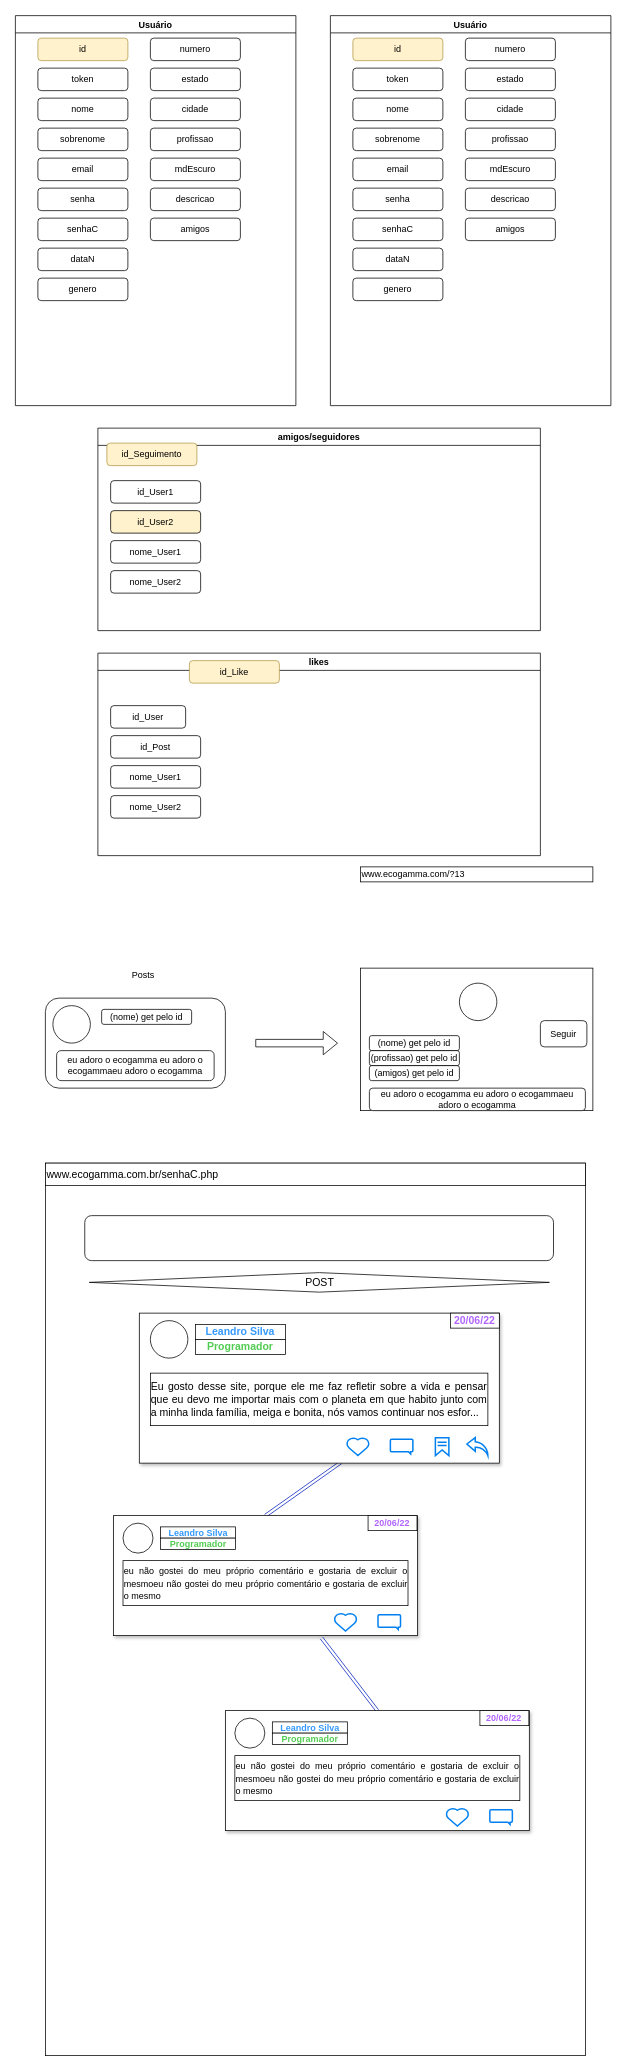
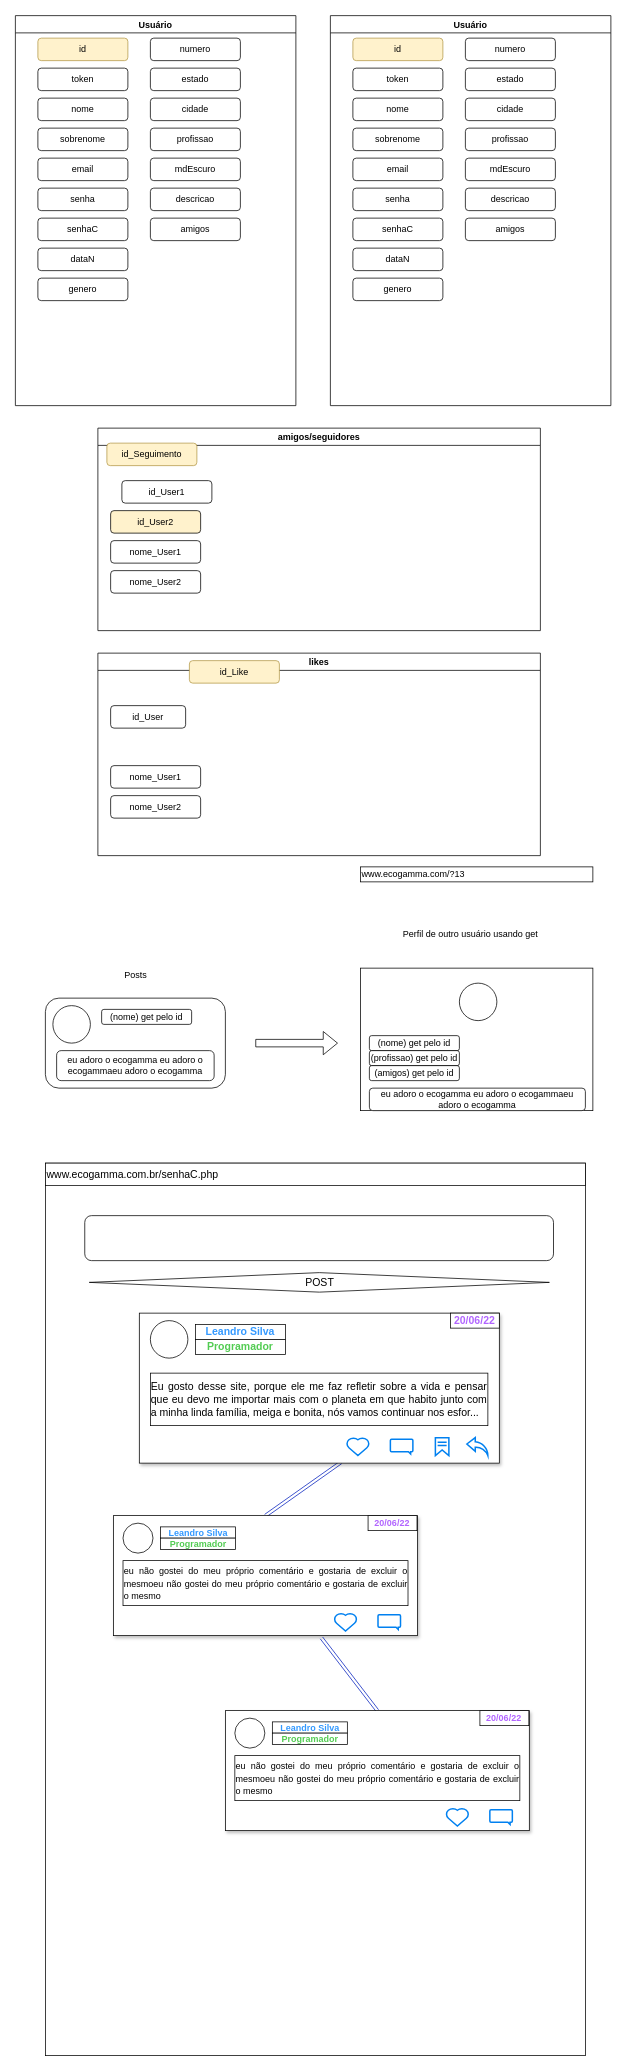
  <mxCell id="0" />
  <mxCell id="1" parent="0" />
  <mxCell id="2" value="" style="rounded=1;whiteSpace=wrap;html=1;strokeColor=#000000;" parent="1" vertex="1"><mxGeometry x="60" y="1330" width="240" height="120" as="geometry" /></mxCell>
  <mxCell id="3" value="Usuário" style="swimlane;" parent="1" vertex="1"><mxGeometry x="20" y="20" width="374" height="520" as="geometry" /></mxCell>
  <mxCell id="4" value="id" style="rounded=1;whiteSpace=wrap;html=1;fillColor=#fff2cc;strokeColor=#B39848;" parent="3" vertex="1"><mxGeometry x="30" y="30" width="120" height="30" as="geometry" /></mxCell>
  <mxCell id="5" value="token" style="rounded=1;whiteSpace=wrap;html=1;" parent="3" vertex="1"><mxGeometry x="30" y="70" width="120" height="30" as="geometry" /></mxCell>
  <mxCell id="6" value="nome" style="rounded=1;whiteSpace=wrap;html=1;" parent="3" vertex="1"><mxGeometry x="30" y="110" width="120" height="30" as="geometry" /></mxCell>
  <mxCell id="7" value="sobrenome" style="rounded=1;whiteSpace=wrap;html=1;" parent="3" vertex="1"><mxGeometry x="30" y="150" width="120" height="30" as="geometry" /></mxCell>
  <mxCell id="8" value="email" style="rounded=1;whiteSpace=wrap;html=1;" parent="3" vertex="1"><mxGeometry x="30" y="190" width="120" height="30" as="geometry" /></mxCell>
  <mxCell id="9" value="senha" style="rounded=1;whiteSpace=wrap;html=1;" parent="3" vertex="1"><mxGeometry x="30" y="230" width="120" height="30" as="geometry" /></mxCell>
  <mxCell id="10" value="senhaC" style="rounded=1;whiteSpace=wrap;html=1;" parent="3" vertex="1"><mxGeometry x="30" y="270" width="120" height="30" as="geometry" /></mxCell>
  <mxCell id="11" value="dataN" style="rounded=1;whiteSpace=wrap;html=1;" parent="3" vertex="1"><mxGeometry x="30" y="310" width="120" height="30" as="geometry" /></mxCell>
  <mxCell id="12" value="genero" style="rounded=1;whiteSpace=wrap;html=1;" parent="3" vertex="1"><mxGeometry x="30" y="350" width="120" height="30" as="geometry" /></mxCell>
  <mxCell id="13" value="numero" style="rounded=1;whiteSpace=wrap;html=1;" parent="3" vertex="1"><mxGeometry x="180" y="30" width="120" height="30" as="geometry" /></mxCell>
  <mxCell id="14" value="estado" style="rounded=1;whiteSpace=wrap;html=1;" parent="3" vertex="1"><mxGeometry x="180" y="70" width="120" height="30" as="geometry" /></mxCell>
  <mxCell id="15" value="cidade" style="rounded=1;whiteSpace=wrap;html=1;" parent="3" vertex="1"><mxGeometry x="180" y="110" width="120" height="30" as="geometry" /></mxCell>
  <mxCell id="16" value="profissao" style="rounded=1;whiteSpace=wrap;html=1;" parent="3" vertex="1"><mxGeometry x="180" y="150" width="120" height="30" as="geometry" /></mxCell>
  <mxCell id="17" value="mdEscuro" style="rounded=1;whiteSpace=wrap;html=1;" parent="3" vertex="1"><mxGeometry x="180" y="190" width="120" height="30" as="geometry" /></mxCell>
  <mxCell id="18" value="descricao" style="rounded=1;whiteSpace=wrap;html=1;" parent="3" vertex="1"><mxGeometry x="180" y="230" width="120" height="30" as="geometry" /></mxCell>
  <mxCell id="19" value="amigos" style="rounded=1;whiteSpace=wrap;html=1;" parent="3" vertex="1"><mxGeometry x="180" y="270" width="120" height="30" as="geometry" /></mxCell>
  <mxCell id="20" value="Usuário" style="swimlane;" parent="1" vertex="1"><mxGeometry x="440" y="20" width="374" height="520" as="geometry" /></mxCell>
  <mxCell id="21" value="id" style="rounded=1;whiteSpace=wrap;html=1;fillColor=#fff2cc;strokeColor=#B39848;" parent="20" vertex="1"><mxGeometry x="30" y="30" width="120" height="30" as="geometry" /></mxCell>
  <mxCell id="22" value="token" style="rounded=1;whiteSpace=wrap;html=1;" parent="20" vertex="1"><mxGeometry x="30" y="70" width="120" height="30" as="geometry" /></mxCell>
  <mxCell id="23" value="nome" style="rounded=1;whiteSpace=wrap;html=1;" parent="20" vertex="1"><mxGeometry x="30" y="110" width="120" height="30" as="geometry" /></mxCell>
  <mxCell id="24" value="sobrenome" style="rounded=1;whiteSpace=wrap;html=1;" parent="20" vertex="1"><mxGeometry x="30" y="150" width="120" height="30" as="geometry" /></mxCell>
  <mxCell id="25" value="email" style="rounded=1;whiteSpace=wrap;html=1;" parent="20" vertex="1"><mxGeometry x="30" y="190" width="120" height="30" as="geometry" /></mxCell>
  <mxCell id="26" value="senha" style="rounded=1;whiteSpace=wrap;html=1;" parent="20" vertex="1"><mxGeometry x="30" y="230" width="120" height="30" as="geometry" /></mxCell>
  <mxCell id="27" value="senhaC" style="rounded=1;whiteSpace=wrap;html=1;" parent="20" vertex="1"><mxGeometry x="30" y="270" width="120" height="30" as="geometry" /></mxCell>
  <mxCell id="28" value="dataN" style="rounded=1;whiteSpace=wrap;html=1;" parent="20" vertex="1"><mxGeometry x="30" y="310" width="120" height="30" as="geometry" /></mxCell>
  <mxCell id="29" value="genero" style="rounded=1;whiteSpace=wrap;html=1;" parent="20" vertex="1"><mxGeometry x="30" y="350" width="120" height="30" as="geometry" /></mxCell>
  <mxCell id="30" value="numero" style="rounded=1;whiteSpace=wrap;html=1;" parent="20" vertex="1"><mxGeometry x="180" y="30" width="120" height="30" as="geometry" /></mxCell>
  <mxCell id="31" value="estado" style="rounded=1;whiteSpace=wrap;html=1;" parent="20" vertex="1"><mxGeometry x="180" y="70" width="120" height="30" as="geometry" /></mxCell>
  <mxCell id="32" value="cidade" style="rounded=1;whiteSpace=wrap;html=1;" parent="20" vertex="1"><mxGeometry x="180" y="110" width="120" height="30" as="geometry" /></mxCell>
  <mxCell id="33" value="profissao" style="rounded=1;whiteSpace=wrap;html=1;" parent="20" vertex="1"><mxGeometry x="180" y="150" width="120" height="30" as="geometry" /></mxCell>
  <mxCell id="34" value="mdEscuro" style="rounded=1;whiteSpace=wrap;html=1;" parent="20" vertex="1"><mxGeometry x="180" y="190" width="120" height="30" as="geometry" /></mxCell>
  <mxCell id="35" value="descricao" style="rounded=1;whiteSpace=wrap;html=1;" parent="20" vertex="1"><mxGeometry x="180" y="230" width="120" height="30" as="geometry" /></mxCell>
  <mxCell id="36" value="amigos" style="rounded=1;whiteSpace=wrap;html=1;" parent="20" vertex="1"><mxGeometry x="180" y="270" width="120" height="30" as="geometry" /></mxCell>
  <mxCell id="37" value="amigos/seguidores" style="swimlane;strokeColor=#000000;" parent="1" vertex="1"><mxGeometry x="130" y="570" width="590" height="270" as="geometry" /></mxCell>
  <mxCell id="38" value="id_Seguimento" style="rounded=1;whiteSpace=wrap;html=1;fillColor=#fff2cc;strokeColor=#B39848;" parent="37" vertex="1"><mxGeometry x="12" y="20" width="120" height="30" as="geometry" /></mxCell>
- <mxCell id="39" value="id_User1" style="rounded=1;whiteSpace=wrap;html=1;" parent="37" vertex="1"><mxGeometry x="17" y="70" width="120" height="30" as="geometry" /></mxCell>
+ <mxCell id="39" value="id_User1" style="rounded=1;whiteSpace=wrap;html=1;" parent="37" vertex="1"><mxGeometry x="32" y="70" width="120" height="30" as="geometry" /></mxCell>
  <mxCell id="40" value="id_User2" style="rounded=1;whiteSpace=wrap;html=1;fillColor=#fff2cc;" parent="37" vertex="1"><mxGeometry x="17" y="110" width="120" height="30" as="geometry" /></mxCell>
  <mxCell id="41" value="nome_User1" style="rounded=1;whiteSpace=wrap;html=1;" parent="37" vertex="1"><mxGeometry x="17" y="150" width="120" height="30" as="geometry" /></mxCell>
  <mxCell id="42" value="nome_User2" style="rounded=1;whiteSpace=wrap;html=1;" parent="37" vertex="1"><mxGeometry x="17" y="190" width="120" height="30" as="geometry" /></mxCell>
  <mxCell id="43" value="(nome) get pelo id" style="rounded=1;whiteSpace=wrap;html=1;" parent="1" vertex="1"><mxGeometry x="135" y="1345" width="120" height="20" as="geometry" /></mxCell>
  <mxCell id="44" value="" style="ellipse;whiteSpace=wrap;html=1;strokeColor=#000000;" parent="1" vertex="1"><mxGeometry x="70" y="1340" width="50" height="50" as="geometry" /></mxCell>
  <mxCell id="45" value="eu adoro o ecogamma eu adoro o ecogammaeu adoro o ecogamma" style="rounded=1;whiteSpace=wrap;html=1;strokeColor=#000000;" parent="1" vertex="1"><mxGeometry x="75" y="1400" width="210" height="40" as="geometry" /></mxCell>
- <mxCell id="46" value="Posts" style="text;html=1;align=center;verticalAlign=middle;resizable=0;points=[];autosize=1;strokeColor=none;fillColor=none;" parent="1" vertex="1"><mxGeometry x="165" y="1290" width="50" height="20" as="geometry" /></mxCell>
+ <mxCell id="46" value="Posts" style="text;html=1;align=center;verticalAlign=middle;resizable=0;points=[];autosize=1;strokeColor=none;fillColor=none;" parent="1" vertex="1"><mxGeometry x="155" y="1290" width="50" height="20" as="geometry" /></mxCell>
  <mxCell id="47" value="" style="shape=flexArrow;endArrow=classic;html=1;rounded=0;" parent="1" edge="1"><mxGeometry width="50" height="50" relative="1" as="geometry"><mxPoint x="340" y="1390" as="sourcePoint" /><mxPoint x="450" y="1390" as="targetPoint" /></mxGeometry></mxCell>
  <mxCell id="48" value="" style="rounded=0;whiteSpace=wrap;html=1;strokeColor=#000000;" parent="1" vertex="1"><mxGeometry x="480" y="1290" width="310" height="190" as="geometry" /></mxCell>
  <mxCell id="49" value="" style="ellipse;whiteSpace=wrap;html=1;strokeColor=#000000;" parent="1" vertex="1"><mxGeometry x="612" y="1310" width="50" height="50" as="geometry" /></mxCell>
  <mxCell id="50" value="(nome) get pelo id" style="rounded=1;whiteSpace=wrap;html=1;" parent="1" vertex="1"><mxGeometry x="492" y="1380" width="120" height="20" as="geometry" /></mxCell>
  <mxCell id="51" value="(profissao) get pelo id" style="rounded=1;whiteSpace=wrap;html=1;" parent="1" vertex="1"><mxGeometry x="492" y="1400" width="120" height="20" as="geometry" /></mxCell>
  <mxCell id="52" value="(amigos) get pelo id" style="rounded=1;whiteSpace=wrap;html=1;" parent="1" vertex="1"><mxGeometry x="492" y="1420" width="120" height="20" as="geometry" /></mxCell>
  <mxCell id="53" value="www.ecogamma.com/?13" style="rounded=0;whiteSpace=wrap;html=1;align=left;" parent="1" vertex="1"><mxGeometry x="480" y="1155" width="310" height="20" as="geometry" /></mxCell>
- <mxCell id="54" value="Seguir" style="rounded=1;whiteSpace=wrap;html=1;" parent="1" vertex="1"><mxGeometry x="720" y="1360" width="62" height="35" as="geometry" /></mxCell>
  <mxCell id="55" value="&lt;span style=&quot;&quot;&gt;eu adoro o ecogamma eu adoro o ecogammaeu adoro o ecogamma&lt;/span&gt;" style="rounded=1;whiteSpace=wrap;html=1;strokeColor=#000000;" parent="1" vertex="1"><mxGeometry x="492" y="1450" width="288" height="30" as="geometry" /></mxCell>
+ <mxCell id="56" value="Perfil de outro usuário usando get" style="text;html=1;strokeColor=none;fillColor=none;align=center;verticalAlign=middle;whiteSpace=wrap;rounded=0;" parent="1" vertex="1"><mxGeometry x="527" y="1230" width="200" height="30" as="geometry" /></mxCell>
  <mxCell id="57" value="likes" style="swimlane;strokeColor=#000000;" parent="1" vertex="1"><mxGeometry x="130" y="870" width="590" height="270" as="geometry" /></mxCell>
  <mxCell id="58" value="id_Like" style="rounded=1;whiteSpace=wrap;html=1;fillColor=#fff2cc;strokeColor=#B39848;" parent="57" vertex="1"><mxGeometry x="122" y="10" width="120" height="30" as="geometry" /></mxCell>
  <mxCell id="59" value="id_User" style="rounded=1;whiteSpace=wrap;html=1;" parent="57" vertex="1"><mxGeometry x="17" y="70" width="100" height="30" as="geometry" /></mxCell>
- <mxCell id="60" value="id_Post" style="rounded=1;whiteSpace=wrap;html=1;" parent="57" vertex="1"><mxGeometry x="17" y="110" width="120" height="30" as="geometry" /></mxCell>
  <mxCell id="61" value="nome_User1" style="rounded=1;whiteSpace=wrap;html=1;" parent="57" vertex="1"><mxGeometry x="17" y="150" width="120" height="30" as="geometry" /></mxCell>
  <mxCell id="62" value="nome_User2" style="rounded=1;whiteSpace=wrap;html=1;" parent="57" vertex="1"><mxGeometry x="17" y="190" width="120" height="30" as="geometry" /></mxCell>
  <mxCell id="63" value="" style="rounded=0;whiteSpace=wrap;html=1;" vertex="1" parent="1"><mxGeometry x="60" y="1550" width="720" height="1190" as="geometry" /></mxCell>
  <mxCell id="64" value="&lt;font style=&quot;font-size: 14px;&quot;&gt;www.ecogamma.com.br/senhaC.php&lt;/font&gt;" style="rounded=0;whiteSpace=wrap;html=1;align=left;" vertex="1" parent="1"><mxGeometry x="60" y="1550" width="720" height="30" as="geometry" /></mxCell>
  <mxCell id="65" value="" style="rounded=1;whiteSpace=wrap;html=1;fontSize=14;" vertex="1" parent="1"><mxGeometry x="112.5" y="1620" width="625" height="60" as="geometry" /></mxCell>
  <mxCell id="66" value="POST" style="rhombus;whiteSpace=wrap;html=1;fontSize=14;" vertex="1" parent="1"><mxGeometry x="118.5" y="1696" width="613.5" height="26" as="geometry" /></mxCell>
  <mxCell id="67" value="" style="rounded=0;orthogonalLoop=1;jettySize=auto;exitX=0.56;exitY=0.995;exitDx=0;exitDy=0;entryX=0.5;entryY=0;entryDx=0;entryDy=0;fontSize=12;html=1;shape=link;exitPerimeter=0;fillColor=#0050ef;strokeColor=#001DBC;" edge="1" parent="1" source="68" target="78"><mxGeometry relative="1" as="geometry"><mxPoint x="358.76" y="2000" as="sourcePoint" /></mxGeometry></mxCell>
  <mxCell id="68" value="" style="rounded=0;whiteSpace=wrap;html=1;fontSize=14;shadow=1;" vertex="1" parent="1"><mxGeometry x="185.25" y="1750" width="480" height="200" as="geometry" /></mxCell>
  <mxCell id="69" value="Leandro Silva" style="rounded=0;whiteSpace=wrap;html=1;fontSize=14;fontColor=#3399FF;fontStyle=1" vertex="1" parent="1"><mxGeometry x="260" y="1765" width="120" height="20" as="geometry" /></mxCell>
  <mxCell id="70" value="" style="ellipse;whiteSpace=wrap;html=1;rounded=0;shadow=0;fontSize=14;" vertex="1" parent="1"><mxGeometry x="200" y="1760" width="50" height="50" as="geometry" /></mxCell>
  <mxCell id="71" value="Programador" style="rounded=0;whiteSpace=wrap;html=1;fontSize=14;strokeColor=#000000;fontColor=#52CC52;fontStyle=1" vertex="1" parent="1"><mxGeometry x="260" y="1785" width="120" height="20" as="geometry" /></mxCell>
  <mxCell id="72" value="&lt;span style=&quot;&quot;&gt;20/06/22&lt;/span&gt;" style="rounded=0;whiteSpace=wrap;html=1;shadow=0;fontSize=14;fontColor=#B266FF;fontStyle=1" vertex="1" parent="1"><mxGeometry x="600" y="1750" width="65.25" height="20" as="geometry" /></mxCell>
  <mxCell id="73" value="&lt;div style=&quot;text-align: justify;&quot;&gt;&lt;span style=&quot;background-color: initial;&quot;&gt;Eu gosto desse site, porque ele me faz refletir sobre a vida e pensar que eu devo me importar mais com o planeta em que habito junto com a minha linda família, meiga e bonita, nós vamos continuar nos esfor...&lt;/span&gt;&lt;/div&gt;" style="rounded=0;whiteSpace=wrap;html=1;shadow=0;fontSize=14;" vertex="1" parent="1"><mxGeometry x="200" y="1830" width="450" height="70" as="geometry" /></mxCell>
  <mxCell id="74" value="" style="html=1;verticalLabelPosition=bottom;align=center;labelBackgroundColor=#ffffff;verticalAlign=top;strokeWidth=2;strokeColor=#0080F0;shadow=0;dashed=0;shape=mxgraph.ios7.icons.bookmark;rounded=0;fontSize=14;" vertex="1" parent="1"><mxGeometry x="580" y="1916" width="18" height="24" as="geometry" /></mxCell>
  <mxCell id="75" value="" style="html=1;verticalLabelPosition=bottom;align=center;labelBackgroundColor=#ffffff;verticalAlign=top;strokeWidth=2;strokeColor=#0080F0;shadow=0;dashed=0;shape=mxgraph.ios7.icons.back;rounded=0;fontSize=14;" vertex="1" parent="1"><mxGeometry x="622" y="1916" width="28" height="24" as="geometry" /></mxCell>
  <mxCell id="76" value="" style="html=1;verticalLabelPosition=bottom;align=center;labelBackgroundColor=#ffffff;verticalAlign=top;strokeWidth=2;strokeColor=#0080F0;shadow=0;dashed=0;shape=mxgraph.ios7.icons.heart;rounded=0;fontSize=14;" vertex="1" parent="1"><mxGeometry x="461.4" y="1916" width="30.6" height="24" as="geometry" /></mxCell>
  <mxCell id="77" value="" style="html=1;verticalLabelPosition=bottom;align=center;labelBackgroundColor=#ffffff;verticalAlign=top;strokeWidth=2;strokeColor=#0080F0;shadow=0;dashed=0;shape=mxgraph.ios7.icons.message;rounded=0;fontSize=14;" vertex="1" parent="1"><mxGeometry x="520" y="1918.25" width="30" height="19.5" as="geometry" /></mxCell>
  <mxCell id="78" value="" style="rounded=0;whiteSpace=wrap;html=1;fontSize=14;shadow=1;" vertex="1" parent="1"><mxGeometry x="150.88" y="2020" width="405.25" height="160" as="geometry" /></mxCell>
  <mxCell id="79" value="Leandro Silva" style="rounded=0;whiteSpace=wrap;html=1;fontSize=12;fontColor=#3399FF;fontStyle=1" vertex="1" parent="1"><mxGeometry x="213.51" y="2035" width="100" height="15" as="geometry" /></mxCell>
  <mxCell id="80" value="" style="ellipse;whiteSpace=wrap;html=1;rounded=0;shadow=0;fontSize=14;" vertex="1" parent="1"><mxGeometry x="163.51" y="2030" width="40" height="40" as="geometry" /></mxCell>
  <mxCell id="81" value="Programador" style="rounded=0;whiteSpace=wrap;html=1;fontSize=12;strokeColor=#000000;fontColor=#52CC52;fontStyle=1" vertex="1" parent="1"><mxGeometry x="213.51" y="2050" width="100" height="15" as="geometry" /></mxCell>
  <mxCell id="82" value="&lt;span style=&quot;font-size: 12px;&quot;&gt;20/06/22&lt;/span&gt;" style="rounded=0;whiteSpace=wrap;html=1;shadow=0;fontSize=12;fontColor=#B266FF;fontStyle=1" vertex="1" parent="1"><mxGeometry x="490.26" y="2020" width="65.25" height="20" as="geometry" /></mxCell>
  <mxCell id="83" value="" style="html=1;verticalLabelPosition=bottom;align=center;labelBackgroundColor=#ffffff;verticalAlign=top;strokeWidth=2;strokeColor=#0080F0;shadow=0;dashed=0;shape=mxgraph.ios7.icons.heart;rounded=0;fontSize=14;" vertex="1" parent="1"><mxGeometry x="444.91" y="2150" width="30.6" height="24" as="geometry" /></mxCell>
  <mxCell id="84" value="" style="html=1;verticalLabelPosition=bottom;align=center;labelBackgroundColor=#ffffff;verticalAlign=top;strokeWidth=2;strokeColor=#0080F0;shadow=0;dashed=0;shape=mxgraph.ios7.icons.message;rounded=0;fontSize=14;" vertex="1" parent="1"><mxGeometry x="503.51" y="2152.25" width="30" height="19.5" as="geometry" /></mxCell>
  <mxCell id="85" value="&lt;div style=&quot;text-align: justify;&quot;&gt;&lt;span style=&quot;background-color: initial;&quot;&gt;&lt;font style=&quot;font-size: 12px;&quot;&gt;eu não gostei do meu próprio comentário e gostaria de excluir o mesmoeu não gostei do meu próprio comentário e gostaria de excluir o mesmo&lt;/font&gt;&lt;/span&gt;&lt;/div&gt;" style="rounded=0;whiteSpace=wrap;html=1;shadow=0;fontSize=14;" vertex="1" parent="1"><mxGeometry x="163.51" y="2080" width="380" height="60" as="geometry" /></mxCell>
  <mxCell id="86" value="" style="rounded=0;orthogonalLoop=1;jettySize=auto;entryX=0.5;entryY=0;entryDx=0;entryDy=0;fontSize=12;html=1;shape=link;exitX=0.684;exitY=1.019;exitDx=0;exitDy=0;exitPerimeter=0;fillColor=#0050ef;strokeColor=#001DBC;" edge="1" target="87" parent="1" source="78"><mxGeometry relative="1" as="geometry"><mxPoint x="335.443" y="2250" as="sourcePoint" /></mxGeometry></mxCell>
  <mxCell id="87" value="" style="rounded=0;whiteSpace=wrap;html=1;fontSize=14;shadow=1;" vertex="1" parent="1"><mxGeometry x="300" y="2280" width="405.25" height="160" as="geometry" /></mxCell>
  <mxCell id="88" value="Leandro Silva" style="rounded=0;whiteSpace=wrap;html=1;fontSize=12;fontColor=#3399FF;fontStyle=1" vertex="1" parent="1"><mxGeometry x="362.63" y="2295" width="100" height="15" as="geometry" /></mxCell>
  <mxCell id="89" value="" style="ellipse;whiteSpace=wrap;html=1;rounded=0;shadow=0;fontSize=14;" vertex="1" parent="1"><mxGeometry x="312.63" y="2290" width="40" height="40" as="geometry" /></mxCell>
  <mxCell id="90" value="Programador" style="rounded=0;whiteSpace=wrap;html=1;fontSize=12;strokeColor=#000000;fontColor=#52CC52;fontStyle=1" vertex="1" parent="1"><mxGeometry x="362.63" y="2310" width="100" height="15" as="geometry" /></mxCell>
  <mxCell id="91" value="&lt;span style=&quot;font-size: 12px;&quot;&gt;20/06/22&lt;/span&gt;" style="rounded=0;whiteSpace=wrap;html=1;shadow=0;fontSize=12;fontColor=#B266FF;fontStyle=1" vertex="1" parent="1"><mxGeometry x="639.38" y="2280" width="65.25" height="20" as="geometry" /></mxCell>
  <mxCell id="92" value="" style="html=1;verticalLabelPosition=bottom;align=center;labelBackgroundColor=#ffffff;verticalAlign=top;strokeWidth=2;strokeColor=#0080F0;shadow=0;dashed=0;shape=mxgraph.ios7.icons.heart;rounded=0;fontSize=14;" vertex="1" parent="1"><mxGeometry x="594.03" y="2410" width="30.6" height="24" as="geometry" /></mxCell>
  <mxCell id="93" value="" style="html=1;verticalLabelPosition=bottom;align=center;labelBackgroundColor=#ffffff;verticalAlign=top;strokeWidth=2;strokeColor=#0080F0;shadow=0;dashed=0;shape=mxgraph.ios7.icons.message;rounded=0;fontSize=14;" vertex="1" parent="1"><mxGeometry x="652.63" y="2412.25" width="30" height="19.5" as="geometry" /></mxCell>
  <mxCell id="94" value="&lt;div style=&quot;text-align: justify;&quot;&gt;&lt;span style=&quot;background-color: initial;&quot;&gt;&lt;font style=&quot;font-size: 12px;&quot;&gt;eu não gostei do meu próprio comentário e gostaria de excluir o mesmoeu não gostei do meu próprio comentário e gostaria de excluir o mesmo&lt;/font&gt;&lt;/span&gt;&lt;/div&gt;" style="rounded=0;whiteSpace=wrap;html=1;shadow=0;fontSize=14;" vertex="1" parent="1"><mxGeometry x="312.63" y="2340" width="380" height="60" as="geometry" /></mxCell>
